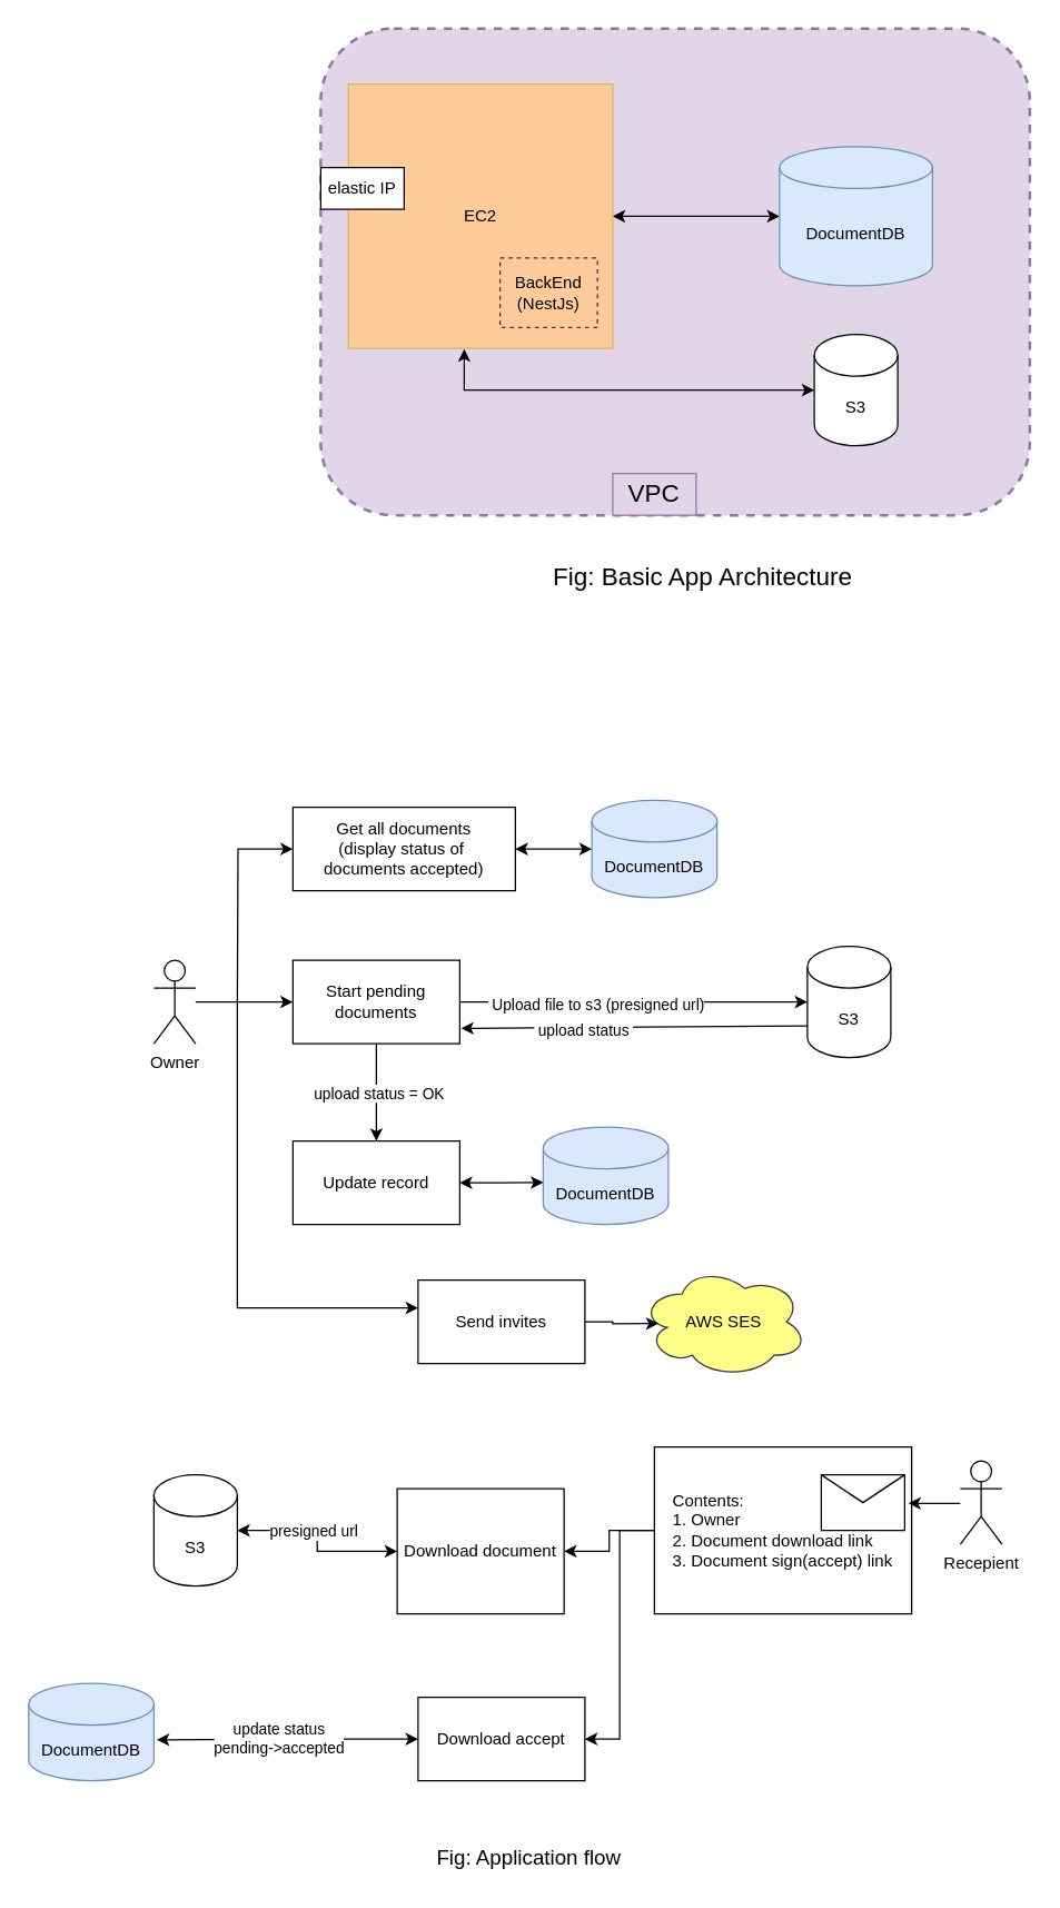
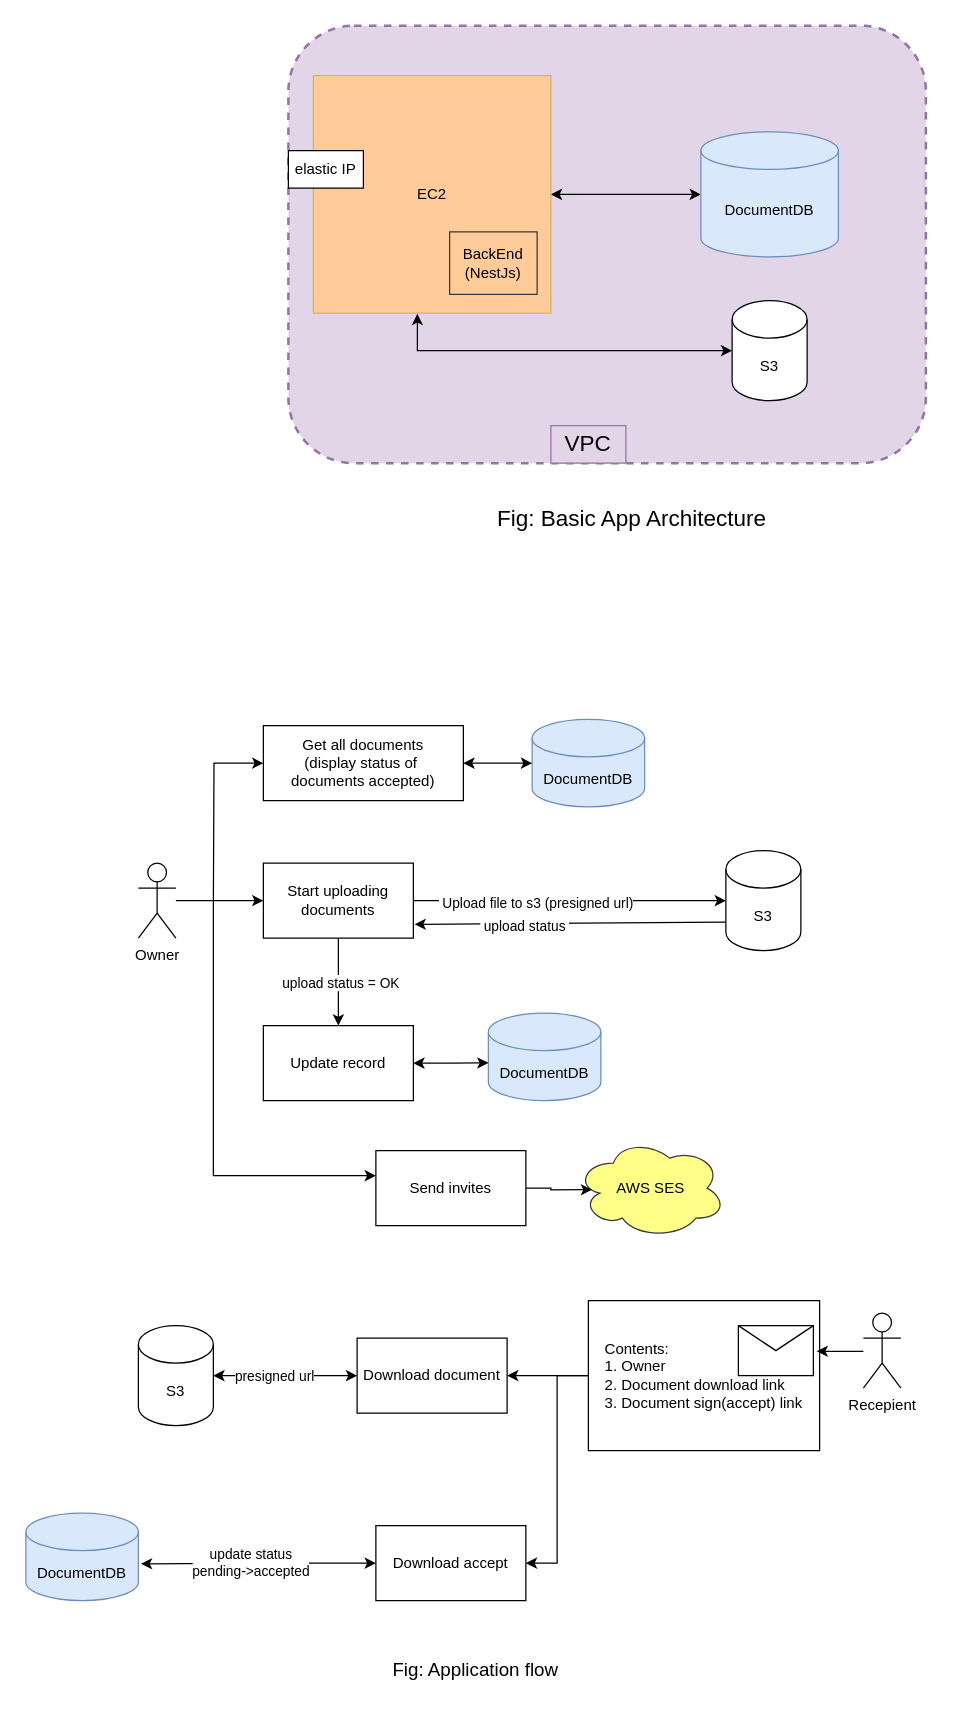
  <mxCell id="0" />
  <mxCell id="1" parent="0" />
  <mxCell id="2" value="" style="rounded=1;whiteSpace=wrap;html=1;dashed=1;strokeWidth=2;fillColor=#e1d5e7;strokeColor=#9673a6;" parent="1" vertex="1"><mxGeometry x="230" y="20" width="510" height="350" as="geometry" /></mxCell>
  <mxCell id="3" value="&lt;font style=&quot;font-size: 18px;&quot;&gt;VPC&lt;/font&gt;" style="text;html=1;strokeColor=#9673a6;fillColor=#e1d5e7;align=center;verticalAlign=middle;whiteSpace=wrap;rounded=0;" vertex="1" parent="1"><mxGeometry x="440" y="340" width="60" height="30" as="geometry" /></mxCell>
  <mxCell id="4" style="edgeStyle=orthogonalEdgeStyle;rounded=0;orthogonalLoop=1;jettySize=auto;html=1;startArrow=classic;startFill=1;" edge="1" parent="1" source="5" target="6"><mxGeometry relative="1" as="geometry" /></mxCell>
  <mxCell id="5" value="EC2" style="whiteSpace=wrap;html=1;aspect=fixed;fillColor=#ffcc99;strokeColor=#d6b656;" vertex="1" parent="1"><mxGeometry x="250" y="60" width="190" height="190" as="geometry" /></mxCell>
  <mxCell id="6" value="DocumentDB" style="shape=cylinder3;whiteSpace=wrap;html=1;boundedLbl=1;backgroundOutline=1;size=15;fillColor=#dae8fc;strokeColor=#6c8ebf;" vertex="1" parent="1"><mxGeometry x="560" y="105" width="110" height="100" as="geometry" /></mxCell>
- <mxCell id="7" value="BackEnd&lt;br&gt;(NestJs)" style="rounded=0;whiteSpace=wrap;html=1;fillColor=#ffcc99;strokeColor=#36393d;dashed=1;" vertex="1" parent="1"><mxGeometry x="359" y="185" width="70" height="50" as="geometry" /></mxCell>
+ <mxCell id="7" value="BackEnd&lt;br&gt;(NestJs)" style="rounded=0;whiteSpace=wrap;html=1;fillColor=#ffcc99;strokeColor=#36393d;" vertex="1" parent="1"><mxGeometry x="359" y="185" width="70" height="50" as="geometry" /></mxCell>
  <mxCell id="8" value="elastic IP" style="rounded=0;whiteSpace=wrap;html=1;" vertex="1" parent="1"><mxGeometry x="230" y="120" width="60" height="30" as="geometry" /></mxCell>
  <mxCell id="9" value="&lt;font style=&quot;font-size: 18px;&quot;&gt;Fig: Basic App Architecture&lt;/font&gt;" style="text;html=1;strokeColor=none;fillColor=none;align=center;verticalAlign=middle;whiteSpace=wrap;rounded=0;" vertex="1" parent="1"><mxGeometry x="380" y="390" width="250" height="50" as="geometry" /></mxCell>
  <mxCell id="10" style="edgeStyle=orthogonalEdgeStyle;rounded=0;orthogonalLoop=1;jettySize=auto;html=1;entryX=0;entryY=0.5;entryDx=0;entryDy=0;" edge="1" parent="1" source="11" target="14"><mxGeometry relative="1" as="geometry" /></mxCell>
  <mxCell id="11" value="Owner" style="shape=umlActor;verticalLabelPosition=bottom;verticalAlign=top;html=1;outlineConnect=0;" vertex="1" parent="1"><mxGeometry x="110" y="690" width="30" height="60" as="geometry" /></mxCell>
  <mxCell id="12" style="edgeStyle=orthogonalEdgeStyle;rounded=0;orthogonalLoop=1;jettySize=auto;html=1;entryX=0.5;entryY=0;entryDx=0;entryDy=0;" edge="1" parent="1" source="14" target="22"><mxGeometry relative="1" as="geometry" /></mxCell>
  <mxCell id="13" value="upload status = OK" style="edgeLabel;html=1;align=center;verticalAlign=middle;resizable=0;points=[];" vertex="1" connectable="0" parent="12"><mxGeometry y="1" relative="1" as="geometry"><mxPoint as="offset" /></mxGeometry></mxCell>
- <mxCell id="14" value="Start pending&lt;br&gt;documents" style="rounded=0;whiteSpace=wrap;html=1;" vertex="1" parent="1"><mxGeometry x="210" y="690" width="120" height="60" as="geometry" /></mxCell>
+ <mxCell id="14" value="Start uploading&lt;br&gt;documents" style="rounded=0;whiteSpace=wrap;html=1;" vertex="1" parent="1"><mxGeometry x="210" y="690" width="120" height="60" as="geometry" /></mxCell>
  <mxCell id="15" value="S3" style="shape=cylinder3;whiteSpace=wrap;html=1;boundedLbl=1;backgroundOutline=1;size=15;" vertex="1" parent="1"><mxGeometry x="585" y="240" width="60" height="80" as="geometry" /></mxCell>
  <mxCell id="16" style="edgeStyle=orthogonalEdgeStyle;rounded=0;orthogonalLoop=1;jettySize=auto;html=1;entryX=0.438;entryY=1.003;entryDx=0;entryDy=0;entryPerimeter=0;startArrow=classic;startFill=1;" edge="1" parent="1" source="15" target="5"><mxGeometry relative="1" as="geometry" /></mxCell>
  <mxCell id="17" value="S3" style="shape=cylinder3;whiteSpace=wrap;html=1;boundedLbl=1;backgroundOutline=1;size=15;" vertex="1" parent="1"><mxGeometry x="580" y="680" width="60" height="80" as="geometry" /></mxCell>
  <mxCell id="18" style="edgeStyle=orthogonalEdgeStyle;rounded=0;orthogonalLoop=1;jettySize=auto;html=1;entryX=0;entryY=0.5;entryDx=0;entryDy=0;entryPerimeter=0;" edge="1" parent="1" source="14" target="17"><mxGeometry relative="1" as="geometry" /></mxCell>
  <mxCell id="19" value="&amp;nbsp;Upload file to s3 (presigned url)" style="edgeLabel;html=1;align=center;verticalAlign=middle;resizable=0;points=[];" vertex="1" connectable="0" parent="18"><mxGeometry x="-0.227" y="-1" relative="1" as="geometry"><mxPoint as="offset" /></mxGeometry></mxCell>
  <mxCell id="20" value="" style="endArrow=classic;html=1;rounded=0;exitX=0;exitY=0.714;exitDx=0;exitDy=0;exitPerimeter=0;" edge="1" parent="1" source="17"><mxGeometry width="50" height="50" relative="1" as="geometry"><mxPoint x="360" y="810" as="sourcePoint" /><mxPoint x="331" y="739" as="targetPoint" /></mxGeometry></mxCell>
  <mxCell id="21" value="&amp;nbsp;upload status&amp;nbsp;" style="edgeLabel;html=1;align=center;verticalAlign=middle;resizable=0;points=[];" vertex="1" connectable="0" parent="20"><mxGeometry x="0.304" y="2" relative="1" as="geometry"><mxPoint as="offset" /></mxGeometry></mxCell>
  <mxCell id="22" value="Update record" style="rounded=0;whiteSpace=wrap;html=1;" vertex="1" parent="1"><mxGeometry x="210" y="820" width="120" height="60" as="geometry" /></mxCell>
  <mxCell id="23" value="" style="endArrow=classic;html=1;rounded=0;" edge="1" parent="1"><mxGeometry width="50" height="50" relative="1" as="geometry"><mxPoint x="170" y="720" as="sourcePoint" /><mxPoint x="300" y="940" as="targetPoint" /><Array as="points"><mxPoint x="170" y="940" /></Array></mxGeometry></mxCell>
  <mxCell id="24" value="Send invites" style="rounded=0;whiteSpace=wrap;html=1;" vertex="1" parent="1"><mxGeometry x="300" y="920" width="120" height="60" as="geometry" /></mxCell>
  <mxCell id="25" value="DocumentDB" style="shape=cylinder3;whiteSpace=wrap;html=1;boundedLbl=1;backgroundOutline=1;size=15;fillColor=#dae8fc;strokeColor=#6c8ebf;" vertex="1" parent="1"><mxGeometry x="390" y="810" width="90" height="70" as="geometry" /></mxCell>
  <mxCell id="26" style="edgeStyle=orthogonalEdgeStyle;rounded=0;orthogonalLoop=1;jettySize=auto;html=1;entryX=0.001;entryY=0.568;entryDx=0;entryDy=0;entryPerimeter=0;startArrow=classic;startFill=1;" edge="1" parent="1" source="22" target="25"><mxGeometry relative="1" as="geometry" /></mxCell>
  <mxCell id="27" value="AWS SES" style="ellipse;shape=cloud;whiteSpace=wrap;html=1;fillColor=#ffff88;strokeColor=#36393d;" vertex="1" parent="1"><mxGeometry x="460" y="910" width="120" height="80" as="geometry" /></mxCell>
  <mxCell id="28" style="edgeStyle=orthogonalEdgeStyle;rounded=0;orthogonalLoop=1;jettySize=auto;html=1;entryX=0.108;entryY=0.516;entryDx=0;entryDy=0;entryPerimeter=0;" edge="1" parent="1" source="24" target="27"><mxGeometry relative="1" as="geometry" /></mxCell>
  <mxCell id="29" value="Recepient" style="shape=umlActor;verticalLabelPosition=bottom;verticalAlign=top;html=1;outlineConnect=0;" vertex="1" parent="1"><mxGeometry x="690" y="1050" width="30" height="60" as="geometry" /></mxCell>
  <mxCell id="30" style="edgeStyle=orthogonalEdgeStyle;rounded=0;orthogonalLoop=1;jettySize=auto;html=1;" edge="1" parent="1" source="32" target="35"><mxGeometry relative="1" as="geometry" /></mxCell>
  <mxCell id="31" style="edgeStyle=orthogonalEdgeStyle;rounded=0;orthogonalLoop=1;jettySize=auto;html=1;entryX=1;entryY=0.5;entryDx=0;entryDy=0;" edge="1" parent="1" source="32" target="39"><mxGeometry relative="1" as="geometry" /></mxCell>
  <mxCell id="32" value="&lt;div style=&quot;text-align: left;&quot;&gt;&lt;span style=&quot;background-color: initial;&quot;&gt;Contents:&lt;/span&gt;&lt;/div&gt;&lt;div style=&quot;text-align: left;&quot;&gt;&lt;span style=&quot;background-color: initial;&quot;&gt;1. Owner&lt;/span&gt;&lt;/div&gt;&lt;div style=&quot;text-align: left;&quot;&gt;&lt;span style=&quot;background-color: initial;&quot;&gt;2. Document download link&lt;/span&gt;&lt;/div&gt;&lt;div style=&quot;text-align: left;&quot;&gt;&lt;span style=&quot;background-color: initial;&quot;&gt;3. Document sign(accept) link&lt;/span&gt;&lt;/div&gt;" style="rounded=0;whiteSpace=wrap;html=1;" vertex="1" parent="1"><mxGeometry x="470" y="1040" width="185" height="120" as="geometry" /></mxCell>
  <mxCell id="33" value="" style="shape=message;html=1;html=1;outlineConnect=0;labelPosition=center;verticalLabelPosition=bottom;align=center;verticalAlign=top;" vertex="1" parent="1"><mxGeometry x="590" y="1060" width="60" height="40" as="geometry" /></mxCell>
  <mxCell id="34" style="edgeStyle=orthogonalEdgeStyle;rounded=0;orthogonalLoop=1;jettySize=auto;html=1;entryX=0.987;entryY=0.338;entryDx=0;entryDy=0;entryPerimeter=0;" edge="1" parent="1" source="29" target="32"><mxGeometry relative="1" as="geometry"><Array as="points"><mxPoint x="680" y="1080" /></Array></mxGeometry></mxCell>
- <mxCell id="35" value="Download document" style="rounded=0;whiteSpace=wrap;html=1;" vertex="1" parent="1"><mxGeometry x="285" y="1070" width="120" height="90" as="geometry" /></mxCell>
+ <mxCell id="35" value="Download document" style="rounded=0;whiteSpace=wrap;html=1;" vertex="1" parent="1"><mxGeometry x="285" y="1070" width="120" height="60" as="geometry" /></mxCell>
  <mxCell id="36" value="S3" style="shape=cylinder3;whiteSpace=wrap;html=1;boundedLbl=1;backgroundOutline=1;size=15;" vertex="1" parent="1"><mxGeometry x="110" y="1060" width="60" height="80" as="geometry" /></mxCell>
  <mxCell id="37" style="edgeStyle=orthogonalEdgeStyle;rounded=0;orthogonalLoop=1;jettySize=auto;html=1;entryX=1;entryY=0.5;entryDx=0;entryDy=0;entryPerimeter=0;startArrow=classic;startFill=1;" edge="1" parent="1" source="35" target="36"><mxGeometry relative="1" as="geometry" /></mxCell>
  <mxCell id="38" value="presigned url" style="edgeLabel;html=1;align=center;verticalAlign=middle;resizable=0;points=[];" vertex="1" connectable="0" parent="37"><mxGeometry x="0.162" relative="1" as="geometry"><mxPoint as="offset" /></mxGeometry></mxCell>
  <mxCell id="39" value="Download accept" style="rounded=0;whiteSpace=wrap;html=1;" vertex="1" parent="1"><mxGeometry x="300" y="1220" width="120" height="60" as="geometry" /></mxCell>
  <mxCell id="40" value="DocumentDB" style="shape=cylinder3;whiteSpace=wrap;html=1;boundedLbl=1;backgroundOutline=1;size=15;fillColor=#dae8fc;strokeColor=#6c8ebf;" vertex="1" parent="1"><mxGeometry x="20" y="1210" width="90" height="70" as="geometry" /></mxCell>
  <mxCell id="41" style="edgeStyle=orthogonalEdgeStyle;rounded=0;orthogonalLoop=1;jettySize=auto;html=1;entryX=1.023;entryY=0.58;entryDx=0;entryDy=0;entryPerimeter=0;startArrow=classic;startFill=1;" edge="1" parent="1" source="39" target="40"><mxGeometry relative="1" as="geometry" /></mxCell>
  <mxCell id="42" value="update status&lt;br&gt;pending-&amp;gt;accepted&lt;br&gt;" style="edgeLabel;html=1;align=center;verticalAlign=middle;resizable=0;points=[];" vertex="1" connectable="0" parent="41"><mxGeometry x="0.306" relative="1" as="geometry"><mxPoint x="22" y="-1" as="offset" /></mxGeometry></mxCell>
  <mxCell id="43" style="edgeStyle=orthogonalEdgeStyle;rounded=0;orthogonalLoop=1;jettySize=auto;html=1;endArrow=none;endFill=0;startArrow=classic;startFill=1;" edge="1" parent="1" source="44"><mxGeometry relative="1" as="geometry"><mxPoint x="170" y="720" as="targetPoint" /></mxGeometry></mxCell>
  <mxCell id="44" value="Get all documents&lt;br&gt;(display status of&amp;nbsp;&lt;br&gt;documents accepted)" style="rounded=0;whiteSpace=wrap;html=1;" vertex="1" parent="1"><mxGeometry x="210" y="580" width="160" height="60" as="geometry" /></mxCell>
  <mxCell id="45" value="DocumentDB" style="shape=cylinder3;whiteSpace=wrap;html=1;boundedLbl=1;backgroundOutline=1;size=15;fillColor=#dae8fc;strokeColor=#6c8ebf;" vertex="1" parent="1"><mxGeometry x="425" y="575" width="90" height="70" as="geometry" /></mxCell>
  <mxCell id="46" style="edgeStyle=orthogonalEdgeStyle;rounded=0;orthogonalLoop=1;jettySize=auto;html=1;entryX=0;entryY=0.5;entryDx=0;entryDy=0;entryPerimeter=0;startArrow=classic;startFill=1;" edge="1" parent="1" source="44" target="45"><mxGeometry relative="1" as="geometry" /></mxCell>
  <mxCell id="47" value="&lt;font style=&quot;font-size: 15px;&quot;&gt;Fig: Application flow&lt;/font&gt;" style="text;html=1;strokeColor=none;fillColor=none;align=center;verticalAlign=middle;whiteSpace=wrap;rounded=0;" vertex="1" parent="1"><mxGeometry x="280" y="1320" width="200" height="30" as="geometry" /></mxCell>
